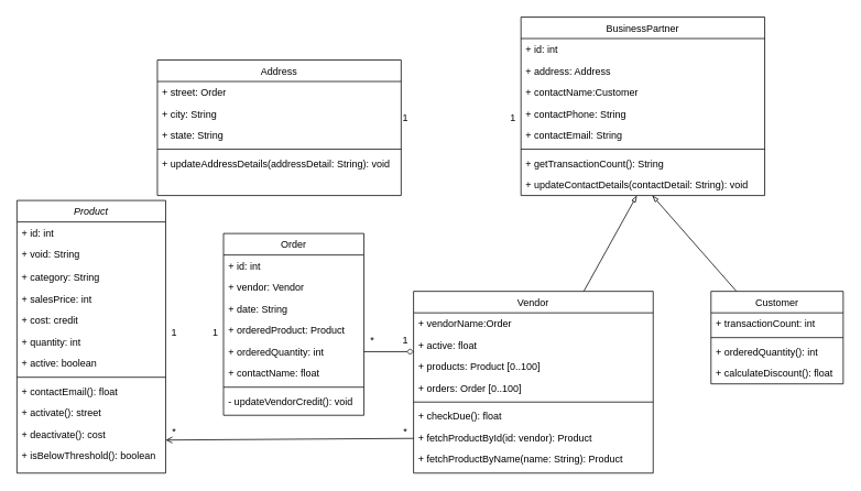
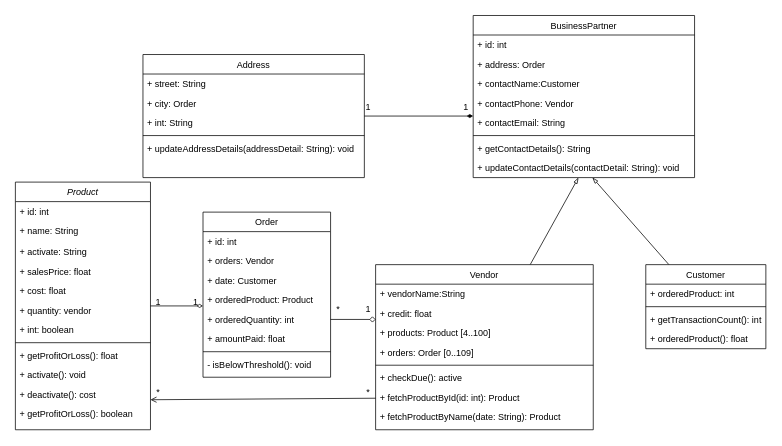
  <mxCell id="0" />
  <mxCell id="1" parent="0" />
+ <mxCell id="2" style="edgeStyle=none;rounded=0;jumpSize=6;orthogonalLoop=1;jettySize=auto;html=1;entryX=0;entryY=-0.192;entryDx=0;entryDy=0;entryPerimeter=0;endArrow=diamondThin;endFill=0;" parent="1" source="3" target="21" edge="1"><mxGeometry relative="1" as="geometry" /></mxCell>
  <mxCell id="3" value="Product" style="swimlane;fontStyle=2;align=center;verticalAlign=top;childLayout=stackLayout;horizontal=1;startSize=26;horizontalStack=0;resizeParent=1;resizeLast=0;collapsible=1;marginBottom=0;rounded=0;shadow=0;strokeWidth=1;" parent="1" vertex="1"><mxGeometry x="20" y="242" width="180" height="330" as="geometry"><mxRectangle x="230" y="140" width="160" height="26" as="alternateBounds" /></mxGeometry></mxCell>
  <mxCell id="4" value="+ id: int" style="text;align=left;verticalAlign=top;spacingLeft=4;spacingRight=4;overflow=hidden;rotatable=0;points=[[0,0.5],[1,0.5]];portConstraint=eastwest;" parent="3" vertex="1"><mxGeometry y="26" width="180" height="26" as="geometry" /></mxCell>
- <mxCell id="5" value="+ void: String" style="text;align=left;verticalAlign=top;spacingLeft=4;spacingRight=4;overflow=hidden;rotatable=0;points=[[0,0.5],[1,0.5]];portConstraint=eastwest;" parent="3" vertex="1"><mxGeometry y="52" width="180" height="28" as="geometry" /></mxCell>
- <mxCell id="6" value="+ category: String" style="text;align=left;verticalAlign=top;spacingLeft=4;spacingRight=4;overflow=hidden;rotatable=0;points=[[0,0.5],[1,0.5]];portConstraint=eastwest;" parent="3" vertex="1"><mxGeometry y="80" width="180" height="26" as="geometry" /></mxCell>
- <mxCell id="7" value="+ salesPrice: int" style="text;align=left;verticalAlign=top;spacingLeft=4;spacingRight=4;overflow=hidden;rotatable=0;points=[[0,0.5],[1,0.5]];portConstraint=eastwest;" parent="3" vertex="1"><mxGeometry y="106" width="180" height="26" as="geometry" /></mxCell>
- <mxCell id="8" value="+ cost: credit" style="text;align=left;verticalAlign=top;spacingLeft=4;spacingRight=4;overflow=hidden;rotatable=0;points=[[0,0.5],[1,0.5]];portConstraint=eastwest;" parent="3" vertex="1"><mxGeometry y="132" width="180" height="26" as="geometry" /></mxCell>
- <mxCell id="9" value="+ quantity: int" style="text;align=left;verticalAlign=top;spacingLeft=4;spacingRight=4;overflow=hidden;rotatable=0;points=[[0,0.5],[1,0.5]];portConstraint=eastwest;" parent="3" vertex="1"><mxGeometry y="158" width="180" height="26" as="geometry" /></mxCell>
- <mxCell id="10" value="+ active: boolean" style="text;align=left;verticalAlign=top;spacingLeft=4;spacingRight=4;overflow=hidden;rotatable=0;points=[[0,0.5],[1,0.5]];portConstraint=eastwest;" parent="3" vertex="1"><mxGeometry y="184" width="180" height="26" as="geometry" /></mxCell>
+ <mxCell id="5" value="+ name: String" style="text;align=left;verticalAlign=top;spacingLeft=4;spacingRight=4;overflow=hidden;rotatable=0;points=[[0,0.5],[1,0.5]];portConstraint=eastwest;" parent="3" vertex="1"><mxGeometry y="52" width="180" height="28" as="geometry" /></mxCell>
+ <mxCell id="6" value="+ activate: String" style="text;align=left;verticalAlign=top;spacingLeft=4;spacingRight=4;overflow=hidden;rotatable=0;points=[[0,0.5],[1,0.5]];portConstraint=eastwest;" parent="3" vertex="1"><mxGeometry y="80" width="180" height="26" as="geometry" /></mxCell>
+ <mxCell id="7" value="+ salesPrice: float" style="text;align=left;verticalAlign=top;spacingLeft=4;spacingRight=4;overflow=hidden;rotatable=0;points=[[0,0.5],[1,0.5]];portConstraint=eastwest;" parent="3" vertex="1"><mxGeometry y="106" width="180" height="26" as="geometry" /></mxCell>
+ <mxCell id="8" value="+ cost: float" style="text;align=left;verticalAlign=top;spacingLeft=4;spacingRight=4;overflow=hidden;rotatable=0;points=[[0,0.5],[1,0.5]];portConstraint=eastwest;" parent="3" vertex="1"><mxGeometry y="132" width="180" height="26" as="geometry" /></mxCell>
+ <mxCell id="9" value="+ quantity: vendor" style="text;align=left;verticalAlign=top;spacingLeft=4;spacingRight=4;overflow=hidden;rotatable=0;points=[[0,0.5],[1,0.5]];portConstraint=eastwest;" parent="3" vertex="1"><mxGeometry y="158" width="180" height="26" as="geometry" /></mxCell>
+ <mxCell id="10" value="+ int: boolean" style="text;align=left;verticalAlign=top;spacingLeft=4;spacingRight=4;overflow=hidden;rotatable=0;points=[[0,0.5],[1,0.5]];portConstraint=eastwest;" parent="3" vertex="1"><mxGeometry y="184" width="180" height="26" as="geometry" /></mxCell>
  <mxCell id="11" value="" style="line;html=1;strokeWidth=1;align=left;verticalAlign=middle;spacingTop=-1;spacingLeft=3;spacingRight=3;rotatable=0;labelPosition=right;points=[];portConstraint=eastwest;" parent="3" vertex="1"><mxGeometry y="210" width="180" height="8" as="geometry" /></mxCell>
- <mxCell id="12" value="+ contactEmail(): float" style="text;align=left;verticalAlign=top;spacingLeft=4;spacingRight=4;overflow=hidden;rotatable=0;points=[[0,0.5],[1,0.5]];portConstraint=eastwest;" parent="3" vertex="1"><mxGeometry y="218" width="180" height="26" as="geometry" /></mxCell>
- <mxCell id="13" value="+ activate(): street" style="text;align=left;verticalAlign=top;spacingLeft=4;spacingRight=4;overflow=hidden;rotatable=0;points=[[0,0.5],[1,0.5]];portConstraint=eastwest;" parent="3" vertex="1"><mxGeometry y="244" width="180" height="26" as="geometry" /></mxCell>
+ <mxCell id="12" value="+ getProfitOrLoss(): float" style="text;align=left;verticalAlign=top;spacingLeft=4;spacingRight=4;overflow=hidden;rotatable=0;points=[[0,0.5],[1,0.5]];portConstraint=eastwest;" parent="3" vertex="1"><mxGeometry y="218" width="180" height="26" as="geometry" /></mxCell>
+ <mxCell id="13" value="+ activate(): void" style="text;align=left;verticalAlign=top;spacingLeft=4;spacingRight=4;overflow=hidden;rotatable=0;points=[[0,0.5],[1,0.5]];portConstraint=eastwest;" parent="3" vertex="1"><mxGeometry y="244" width="180" height="26" as="geometry" /></mxCell>
  <mxCell id="14" value="+ deactivate(): cost" style="text;align=left;verticalAlign=top;spacingLeft=4;spacingRight=4;overflow=hidden;rotatable=0;points=[[0,0.5],[1,0.5]];portConstraint=eastwest;" parent="3" vertex="1"><mxGeometry y="270" width="180" height="26" as="geometry" /></mxCell>
- <mxCell id="15" value="+ isBelowThreshold(): boolean" style="text;align=left;verticalAlign=top;spacingLeft=4;spacingRight=4;overflow=hidden;rotatable=0;points=[[0,0.5],[1,0.5]];portConstraint=eastwest;" parent="3" vertex="1"><mxGeometry y="296" width="180" height="26" as="geometry" /></mxCell>
+ <mxCell id="15" value="+ getProfitOrLoss(): boolean" style="text;align=left;verticalAlign=top;spacingLeft=4;spacingRight=4;overflow=hidden;rotatable=0;points=[[0,0.5],[1,0.5]];portConstraint=eastwest;" parent="3" vertex="1"><mxGeometry y="296" width="180" height="26" as="geometry" /></mxCell>
  <mxCell id="16" value="Order" style="swimlane;fontStyle=0;align=center;verticalAlign=top;childLayout=stackLayout;horizontal=1;startSize=26;horizontalStack=0;resizeParent=1;resizeLast=0;collapsible=1;marginBottom=0;rounded=0;shadow=0;strokeWidth=1;" parent="1" vertex="1"><mxGeometry x="270" y="282" width="170" height="220" as="geometry"><mxRectangle x="550" y="140" width="160" height="26" as="alternateBounds" /></mxGeometry></mxCell>
  <mxCell id="17" value="+ id: int" style="text;align=left;verticalAlign=top;spacingLeft=4;spacingRight=4;overflow=hidden;rotatable=0;points=[[0,0.5],[1,0.5]];portConstraint=eastwest;" parent="16" vertex="1"><mxGeometry y="26" width="170" height="26" as="geometry" /></mxCell>
- <mxCell id="18" value="+ vendor: Vendor" style="text;align=left;verticalAlign=top;spacingLeft=4;spacingRight=4;overflow=hidden;rotatable=0;points=[[0,0.5],[1,0.5]];portConstraint=eastwest;rounded=0;shadow=0;html=0;" parent="16" vertex="1"><mxGeometry y="52" width="170" height="26" as="geometry" /></mxCell>
- <mxCell id="19" value="+ date: String" style="text;align=left;verticalAlign=top;spacingLeft=4;spacingRight=4;overflow=hidden;rotatable=0;points=[[0,0.5],[1,0.5]];portConstraint=eastwest;rounded=0;shadow=0;html=0;" parent="16" vertex="1"><mxGeometry y="78" width="170" height="26" as="geometry" /></mxCell>
+ <mxCell id="18" value="+ orders: Vendor" style="text;align=left;verticalAlign=top;spacingLeft=4;spacingRight=4;overflow=hidden;rotatable=0;points=[[0,0.5],[1,0.5]];portConstraint=eastwest;rounded=0;shadow=0;html=0;" parent="16" vertex="1"><mxGeometry y="52" width="170" height="26" as="geometry" /></mxCell>
+ <mxCell id="19" value="+ date: Customer" style="text;align=left;verticalAlign=top;spacingLeft=4;spacingRight=4;overflow=hidden;rotatable=0;points=[[0,0.5],[1,0.5]];portConstraint=eastwest;rounded=0;shadow=0;html=0;" parent="16" vertex="1"><mxGeometry y="78" width="170" height="26" as="geometry" /></mxCell>
  <mxCell id="20" value="+ orderedProduct: Product" style="text;align=left;verticalAlign=top;spacingLeft=4;spacingRight=4;overflow=hidden;rotatable=0;points=[[0,0.5],[1,0.5]];portConstraint=eastwest;rounded=0;shadow=0;html=0;" parent="16" vertex="1"><mxGeometry y="104" width="170" height="26" as="geometry" /></mxCell>
  <mxCell id="21" value="+ orderedQuantity: int" style="text;align=left;verticalAlign=top;spacingLeft=4;spacingRight=4;overflow=hidden;rotatable=0;points=[[0,0.5],[1,0.5]];portConstraint=eastwest;rounded=0;shadow=0;html=0;" parent="16" vertex="1"><mxGeometry y="130" width="170" height="26" as="geometry" /></mxCell>
- <mxCell id="22" value="+ contactName: float" style="text;align=left;verticalAlign=top;spacingLeft=4;spacingRight=4;overflow=hidden;rotatable=0;points=[[0,0.5],[1,0.5]];portConstraint=eastwest;rounded=0;shadow=0;html=0;" parent="16" vertex="1"><mxGeometry y="156" width="170" height="26" as="geometry" /></mxCell>
+ <mxCell id="22" value="+ amountPaid: float" style="text;align=left;verticalAlign=top;spacingLeft=4;spacingRight=4;overflow=hidden;rotatable=0;points=[[0,0.5],[1,0.5]];portConstraint=eastwest;rounded=0;shadow=0;html=0;" parent="16" vertex="1"><mxGeometry y="156" width="170" height="26" as="geometry" /></mxCell>
  <mxCell id="23" value="" style="line;html=1;strokeWidth=1;align=left;verticalAlign=middle;spacingTop=-1;spacingLeft=3;spacingRight=3;rotatable=0;labelPosition=right;points=[];portConstraint=eastwest;" parent="16" vertex="1"><mxGeometry y="182" width="170" height="8" as="geometry" /></mxCell>
- <mxCell id="24" value="- updateVendorCredit(): void" style="text;align=left;verticalAlign=top;spacingLeft=4;spacingRight=4;overflow=hidden;rotatable=0;points=[[0,0.5],[1,0.5]];portConstraint=eastwest;" parent="16" vertex="1"><mxGeometry y="190" width="170" height="26" as="geometry" /></mxCell>
+ <mxCell id="24" value="- isBelowThreshold(): void" style="text;align=left;verticalAlign=top;spacingLeft=4;spacingRight=4;overflow=hidden;rotatable=0;points=[[0,0.5],[1,0.5]];portConstraint=eastwest;" parent="16" vertex="1"><mxGeometry y="190" width="170" height="26" as="geometry" /></mxCell>
  <mxCell id="25" style="edgeStyle=none;rounded=0;jumpSize=6;orthogonalLoop=1;jettySize=auto;html=1;endArrow=blockThin;endFill=0;" parent="1" source="26" target="57" edge="1"><mxGeometry relative="1" as="geometry" /></mxCell>
  <mxCell id="26" value="Customer" style="swimlane;fontStyle=0;align=center;verticalAlign=top;childLayout=stackLayout;horizontal=1;startSize=26;horizontalStack=0;resizeParent=1;resizeLast=0;collapsible=1;marginBottom=0;rounded=0;shadow=0;strokeWidth=1;" parent="1" vertex="1"><mxGeometry x="860" y="352" width="160" height="112" as="geometry"><mxRectangle x="550" y="140" width="160" height="26" as="alternateBounds" /></mxGeometry></mxCell>
- <mxCell id="27" value="+ transactionCount: int" style="text;align=left;verticalAlign=top;spacingLeft=4;spacingRight=4;overflow=hidden;rotatable=0;points=[[0,0.5],[1,0.5]];portConstraint=eastwest;rounded=0;shadow=0;html=0;" parent="26" vertex="1"><mxGeometry y="26" width="160" height="26" as="geometry" /></mxCell>
+ <mxCell id="27" value="+ orderedProduct: int" style="text;align=left;verticalAlign=top;spacingLeft=4;spacingRight=4;overflow=hidden;rotatable=0;points=[[0,0.5],[1,0.5]];portConstraint=eastwest;rounded=0;shadow=0;html=0;" parent="26" vertex="1"><mxGeometry y="26" width="160" height="26" as="geometry" /></mxCell>
  <mxCell id="28" value="" style="line;html=1;strokeWidth=1;align=left;verticalAlign=middle;spacingTop=-1;spacingLeft=3;spacingRight=3;rotatable=0;labelPosition=right;points=[];portConstraint=eastwest;" parent="26" vertex="1"><mxGeometry y="52" width="160" height="8" as="geometry" /></mxCell>
- <mxCell id="29" value="+ orderedQuantity(): int" style="text;align=left;verticalAlign=top;spacingLeft=4;spacingRight=4;overflow=hidden;rotatable=0;points=[[0,0.5],[1,0.5]];portConstraint=eastwest;" parent="26" vertex="1"><mxGeometry y="60" width="160" height="26" as="geometry" /></mxCell>
- <mxCell id="30" value="+ calculateDiscount(): float" style="text;align=left;verticalAlign=top;spacingLeft=4;spacingRight=4;overflow=hidden;rotatable=0;points=[[0,0.5],[1,0.5]];portConstraint=eastwest;" parent="26" vertex="1"><mxGeometry y="86" width="160" height="26" as="geometry" /></mxCell>
+ <mxCell id="29" value="+ getTransactionCount(): int" style="text;align=left;verticalAlign=top;spacingLeft=4;spacingRight=4;overflow=hidden;rotatable=0;points=[[0,0.5],[1,0.5]];portConstraint=eastwest;" parent="26" vertex="1"><mxGeometry y="60" width="160" height="26" as="geometry" /></mxCell>
+ <mxCell id="30" value="+ orderedProduct(): float" style="text;align=left;verticalAlign=top;spacingLeft=4;spacingRight=4;overflow=hidden;rotatable=0;points=[[0,0.5],[1,0.5]];portConstraint=eastwest;" parent="26" vertex="1"><mxGeometry y="86" width="160" height="26" as="geometry" /></mxCell>
  <mxCell id="31" style="edgeStyle=none;rounded=0;jumpSize=6;orthogonalLoop=1;jettySize=auto;html=1;endArrow=blockThin;endFill=0;" parent="1" source="33" target="57" edge="1"><mxGeometry relative="1" as="geometry"><mxPoint x="740" y="242" as="targetPoint" /></mxGeometry></mxCell>
  <mxCell id="32" style="edgeStyle=none;rounded=0;jumpSize=6;orthogonalLoop=1;jettySize=auto;html=1;endArrow=open;endFill=0;" parent="1" source="40" edge="1"><mxGeometry relative="1" as="geometry"><mxPoint x="200" y="532" as="targetPoint" /></mxGeometry></mxCell>
  <mxCell id="33" value="Vendor" style="swimlane;fontStyle=0;align=center;verticalAlign=top;childLayout=stackLayout;horizontal=1;startSize=26;horizontalStack=0;resizeParent=1;resizeLast=0;collapsible=1;marginBottom=0;rounded=0;shadow=0;strokeWidth=1;" parent="1" vertex="1"><mxGeometry x="500" y="352" width="290" height="220" as="geometry"><mxRectangle x="550" y="140" width="160" height="26" as="alternateBounds" /></mxGeometry></mxCell>
- <mxCell id="34" value="+ vendorName:Order" style="text;align=left;verticalAlign=top;spacingLeft=4;spacingRight=4;overflow=hidden;rotatable=0;points=[[0,0.5],[1,0.5]];portConstraint=eastwest;rounded=0;shadow=0;html=0;" parent="33" vertex="1"><mxGeometry y="26" width="290" height="26" as="geometry" /></mxCell>
- <mxCell id="35" value="+ active: float" style="text;align=left;verticalAlign=top;spacingLeft=4;spacingRight=4;overflow=hidden;rotatable=0;points=[[0,0.5],[1,0.5]];portConstraint=eastwest;rounded=0;shadow=0;html=0;" parent="33" vertex="1"><mxGeometry y="52" width="290" height="26" as="geometry" /></mxCell>
- <mxCell id="36" value="+ products: Product [0..100]" style="text;align=left;verticalAlign=top;spacingLeft=4;spacingRight=4;overflow=hidden;rotatable=0;points=[[0,0.5],[1,0.5]];portConstraint=eastwest;rounded=0;shadow=0;html=0;" parent="33" vertex="1"><mxGeometry y="78" width="290" height="26" as="geometry" /></mxCell>
- <mxCell id="37" value="+ orders: Order [0..100]" style="text;align=left;verticalAlign=top;spacingLeft=4;spacingRight=4;overflow=hidden;rotatable=0;points=[[0,0.5],[1,0.5]];portConstraint=eastwest;rounded=0;shadow=0;html=0;" parent="33" vertex="1"><mxGeometry y="104" width="290" height="26" as="geometry" /></mxCell>
+ <mxCell id="34" value="+ vendorName:String" style="text;align=left;verticalAlign=top;spacingLeft=4;spacingRight=4;overflow=hidden;rotatable=0;points=[[0,0.5],[1,0.5]];portConstraint=eastwest;rounded=0;shadow=0;html=0;" parent="33" vertex="1"><mxGeometry y="26" width="290" height="26" as="geometry" /></mxCell>
+ <mxCell id="35" value="+ credit: float" style="text;align=left;verticalAlign=top;spacingLeft=4;spacingRight=4;overflow=hidden;rotatable=0;points=[[0,0.5],[1,0.5]];portConstraint=eastwest;rounded=0;shadow=0;html=0;" parent="33" vertex="1"><mxGeometry y="52" width="290" height="26" as="geometry" /></mxCell>
+ <mxCell id="36" value="+ products: Product [4..100]" style="text;align=left;verticalAlign=top;spacingLeft=4;spacingRight=4;overflow=hidden;rotatable=0;points=[[0,0.5],[1,0.5]];portConstraint=eastwest;rounded=0;shadow=0;html=0;" parent="33" vertex="1"><mxGeometry y="78" width="290" height="26" as="geometry" /></mxCell>
+ <mxCell id="37" value="+ orders: Order [0..109]" style="text;align=left;verticalAlign=top;spacingLeft=4;spacingRight=4;overflow=hidden;rotatable=0;points=[[0,0.5],[1,0.5]];portConstraint=eastwest;rounded=0;shadow=0;html=0;" parent="33" vertex="1"><mxGeometry y="104" width="290" height="26" as="geometry" /></mxCell>
  <mxCell id="38" value="" style="line;html=1;strokeWidth=1;align=left;verticalAlign=middle;spacingTop=-1;spacingLeft=3;spacingRight=3;rotatable=0;labelPosition=right;points=[];portConstraint=eastwest;" parent="33" vertex="1"><mxGeometry y="130" width="290" height="8" as="geometry" /></mxCell>
- <mxCell id="39" value="+ checkDue(): float" style="text;align=left;verticalAlign=top;spacingLeft=4;spacingRight=4;overflow=hidden;rotatable=0;points=[[0,0.5],[1,0.5]];portConstraint=eastwest;" parent="33" vertex="1"><mxGeometry y="138" width="290" height="26" as="geometry" /></mxCell>
- <mxCell id="40" value="+ fetchProductById(id: vendor): Product" style="text;align=left;verticalAlign=top;spacingLeft=4;spacingRight=4;overflow=hidden;rotatable=0;points=[[0,0.5],[1,0.5]];portConstraint=eastwest;" parent="33" vertex="1"><mxGeometry y="164" width="290" height="26" as="geometry" /></mxCell>
- <mxCell id="41" value="+ fetchProductByName(name: String): Product" style="text;align=left;verticalAlign=top;spacingLeft=4;spacingRight=4;overflow=hidden;rotatable=0;points=[[0,0.5],[1,0.5]];portConstraint=eastwest;" parent="33" vertex="1"><mxGeometry y="190" width="290" height="26" as="geometry" /></mxCell>
+ <mxCell id="39" value="+ checkDue(): active" style="text;align=left;verticalAlign=top;spacingLeft=4;spacingRight=4;overflow=hidden;rotatable=0;points=[[0,0.5],[1,0.5]];portConstraint=eastwest;" parent="33" vertex="1"><mxGeometry y="138" width="290" height="26" as="geometry" /></mxCell>
+ <mxCell id="40" value="+ fetchProductById(id: int): Product" style="text;align=left;verticalAlign=top;spacingLeft=4;spacingRight=4;overflow=hidden;rotatable=0;points=[[0,0.5],[1,0.5]];portConstraint=eastwest;" parent="33" vertex="1"><mxGeometry y="164" width="290" height="26" as="geometry" /></mxCell>
+ <mxCell id="41" value="+ fetchProductByName(date: String): Product" style="text;align=left;verticalAlign=top;spacingLeft=4;spacingRight=4;overflow=hidden;rotatable=0;points=[[0,0.5],[1,0.5]];portConstraint=eastwest;" parent="33" vertex="1"><mxGeometry y="190" width="290" height="26" as="geometry" /></mxCell>
+ <mxCell id="42" style="edgeStyle=orthogonalEdgeStyle;rounded=0;orthogonalLoop=1;jettySize=auto;html=1;entryX=0;entryY=0.154;entryDx=0;entryDy=0;entryPerimeter=0;endArrow=diamondThin;endFill=1;jumpSize=6;" parent="1" source="43" target="54" edge="1"><mxGeometry relative="1" as="geometry" /></mxCell>
  <mxCell id="43" value="Address" style="swimlane;fontStyle=0;align=center;verticalAlign=top;childLayout=stackLayout;horizontal=1;startSize=26;horizontalStack=0;resizeParent=1;resizeLast=0;collapsible=1;marginBottom=0;rounded=0;shadow=0;strokeWidth=1;" parent="1" vertex="1"><mxGeometry x="190" y="72" width="295" height="164" as="geometry"><mxRectangle x="130" y="380" width="160" height="26" as="alternateBounds" /></mxGeometry></mxCell>
- <mxCell id="44" value="+ street: Order" style="text;align=left;verticalAlign=top;spacingLeft=4;spacingRight=4;overflow=hidden;rotatable=0;points=[[0,0.5],[1,0.5]];portConstraint=eastwest;" parent="43" vertex="1"><mxGeometry y="26" width="295" height="26" as="geometry" /></mxCell>
- <mxCell id="45" value="+ city: String" style="text;align=left;verticalAlign=top;spacingLeft=4;spacingRight=4;overflow=hidden;rotatable=0;points=[[0,0.5],[1,0.5]];portConstraint=eastwest;" parent="43" vertex="1"><mxGeometry y="52" width="295" height="26" as="geometry" /></mxCell>
- <mxCell id="46" value="+ state: String" style="text;align=left;verticalAlign=top;spacingLeft=4;spacingRight=4;overflow=hidden;rotatable=0;points=[[0,0.5],[1,0.5]];portConstraint=eastwest;" parent="43" vertex="1"><mxGeometry y="78" width="295" height="26" as="geometry" /></mxCell>
+ <mxCell id="44" value="+ street: String" style="text;align=left;verticalAlign=top;spacingLeft=4;spacingRight=4;overflow=hidden;rotatable=0;points=[[0,0.5],[1,0.5]];portConstraint=eastwest;" parent="43" vertex="1"><mxGeometry y="26" width="295" height="26" as="geometry" /></mxCell>
+ <mxCell id="45" value="+ city: Order" style="text;align=left;verticalAlign=top;spacingLeft=4;spacingRight=4;overflow=hidden;rotatable=0;points=[[0,0.5],[1,0.5]];portConstraint=eastwest;" parent="43" vertex="1"><mxGeometry y="52" width="295" height="26" as="geometry" /></mxCell>
+ <mxCell id="46" value="+ int: String" style="text;align=left;verticalAlign=top;spacingLeft=4;spacingRight=4;overflow=hidden;rotatable=0;points=[[0,0.5],[1,0.5]];portConstraint=eastwest;" parent="43" vertex="1"><mxGeometry y="78" width="295" height="26" as="geometry" /></mxCell>
  <mxCell id="47" value="" style="line;html=1;strokeWidth=1;align=left;verticalAlign=middle;spacingTop=-1;spacingLeft=3;spacingRight=3;rotatable=0;labelPosition=right;points=[];portConstraint=eastwest;" parent="43" vertex="1"><mxGeometry y="104" width="295" height="8" as="geometry" /></mxCell>
  <mxCell id="48" value="+ updateAddressDetails(addressDetail: String): void" style="text;align=left;verticalAlign=top;spacingLeft=4;spacingRight=4;overflow=hidden;rotatable=0;points=[[0,0.5],[1,0.5]];portConstraint=eastwest;" parent="43" vertex="1"><mxGeometry y="112" width="295" height="26" as="geometry" /></mxCell>
  <mxCell id="49" value="BusinessPartner" style="swimlane;fontStyle=0;align=center;verticalAlign=top;childLayout=stackLayout;horizontal=1;startSize=26;horizontalStack=0;resizeParent=1;resizeLast=0;collapsible=1;marginBottom=0;rounded=0;shadow=0;strokeWidth=1;" parent="1" vertex="1"><mxGeometry x="630" y="20" width="295" height="216" as="geometry"><mxRectangle x="130" y="380" width="160" height="26" as="alternateBounds" /></mxGeometry></mxCell>
  <mxCell id="50" value="+ id: int" style="text;align=left;verticalAlign=top;spacingLeft=4;spacingRight=4;overflow=hidden;rotatable=0;points=[[0,0.5],[1,0.5]];portConstraint=eastwest;" parent="49" vertex="1"><mxGeometry y="26" width="295" height="26" as="geometry" /></mxCell>
- <mxCell id="51" value="+ address: Address" style="text;align=left;verticalAlign=top;spacingLeft=4;spacingRight=4;overflow=hidden;rotatable=0;points=[[0,0.5],[1,0.5]];portConstraint=eastwest;" parent="49" vertex="1"><mxGeometry y="52" width="295" height="26" as="geometry" /></mxCell>
+ <mxCell id="51" value="+ address: Order" style="text;align=left;verticalAlign=top;spacingLeft=4;spacingRight=4;overflow=hidden;rotatable=0;points=[[0,0.5],[1,0.5]];portConstraint=eastwest;" parent="49" vertex="1"><mxGeometry y="52" width="295" height="26" as="geometry" /></mxCell>
  <mxCell id="52" value="+ contactName:Customer" style="text;align=left;verticalAlign=top;spacingLeft=4;spacingRight=4;overflow=hidden;rotatable=0;points=[[0,0.5],[1,0.5]];portConstraint=eastwest;" parent="49" vertex="1"><mxGeometry y="78" width="295" height="26" as="geometry" /></mxCell>
- <mxCell id="53" value="+ contactPhone: String" style="text;align=left;verticalAlign=top;spacingLeft=4;spacingRight=4;overflow=hidden;rotatable=0;points=[[0,0.5],[1,0.5]];portConstraint=eastwest;" parent="49" vertex="1"><mxGeometry y="104" width="295" height="26" as="geometry" /></mxCell>
+ <mxCell id="53" value="+ contactPhone: Vendor" style="text;align=left;verticalAlign=top;spacingLeft=4;spacingRight=4;overflow=hidden;rotatable=0;points=[[0,0.5],[1,0.5]];portConstraint=eastwest;" parent="49" vertex="1"><mxGeometry y="104" width="295" height="26" as="geometry" /></mxCell>
  <mxCell id="54" value="+ contactEmail: String" style="text;align=left;verticalAlign=top;spacingLeft=4;spacingRight=4;overflow=hidden;rotatable=0;points=[[0,0.5],[1,0.5]];portConstraint=eastwest;" parent="49" vertex="1"><mxGeometry y="130" width="295" height="26" as="geometry" /></mxCell>
  <mxCell id="55" value="" style="line;html=1;strokeWidth=1;align=left;verticalAlign=middle;spacingTop=-1;spacingLeft=3;spacingRight=3;rotatable=0;labelPosition=right;points=[];portConstraint=eastwest;" parent="49" vertex="1"><mxGeometry y="156" width="295" height="8" as="geometry" /></mxCell>
- <mxCell id="56" value="+ getTransactionCount(): String" style="text;align=left;verticalAlign=top;spacingLeft=4;spacingRight=4;overflow=hidden;rotatable=0;points=[[0,0.5],[1,0.5]];portConstraint=eastwest;" parent="49" vertex="1"><mxGeometry y="164" width="295" height="26" as="geometry" /></mxCell>
+ <mxCell id="56" value="+ getContactDetails(): String" style="text;align=left;verticalAlign=top;spacingLeft=4;spacingRight=4;overflow=hidden;rotatable=0;points=[[0,0.5],[1,0.5]];portConstraint=eastwest;" parent="49" vertex="1"><mxGeometry y="164" width="295" height="26" as="geometry" /></mxCell>
  <mxCell id="57" value="+ updateContactDetails(contactDetail: String): void" style="text;align=left;verticalAlign=top;spacingLeft=4;spacingRight=4;overflow=hidden;rotatable=0;points=[[0,0.5],[1,0.5]];portConstraint=eastwest;" parent="49" vertex="1"><mxGeometry y="190" width="295" height="26" as="geometry" /></mxCell>
  <mxCell id="58" value="1" style="text;html=1;align=center;verticalAlign=middle;resizable=0;points=[];autosize=1;strokeColor=none;fillColor=none;" parent="1" vertex="1"><mxGeometry x="480" y="132" width="20" height="20" as="geometry" /></mxCell>
  <mxCell id="59" value="1" style="text;html=1;align=center;verticalAlign=middle;resizable=0;points=[];autosize=1;strokeColor=none;fillColor=none;" parent="1" vertex="1"><mxGeometry x="610" y="132" width="20" height="20" as="geometry" /></mxCell>
  <mxCell id="60" value="1" style="text;html=1;align=center;verticalAlign=middle;resizable=0;points=[];autosize=1;strokeColor=none;fillColor=none;" parent="1" vertex="1"><mxGeometry x="200" y="392" width="20" height="20" as="geometry" /></mxCell>
  <mxCell id="61" value="1" style="text;html=1;align=center;verticalAlign=middle;resizable=0;points=[];autosize=1;strokeColor=none;fillColor=none;" parent="1" vertex="1"><mxGeometry x="250" y="392" width="20" height="20" as="geometry" /></mxCell>
  <mxCell id="62" style="edgeStyle=none;rounded=0;jumpSize=6;orthogonalLoop=1;jettySize=auto;html=1;entryX=0;entryY=0.808;entryDx=0;entryDy=0;entryPerimeter=0;endArrow=diamond;endFill=0;" parent="1" source="21" target="35" edge="1"><mxGeometry relative="1" as="geometry" /></mxCell>
  <mxCell id="63" value="*" style="text;html=1;align=center;verticalAlign=middle;resizable=0;points=[];autosize=1;strokeColor=none;fillColor=none;" parent="1" vertex="1"><mxGeometry x="440" y="402" width="20" height="20" as="geometry" /></mxCell>
  <mxCell id="64" value="1" style="text;html=1;align=center;verticalAlign=middle;resizable=0;points=[];autosize=1;strokeColor=none;fillColor=none;" parent="1" vertex="1"><mxGeometry x="480" y="402" width="20" height="20" as="geometry" /></mxCell>
  <mxCell id="65" value="*" style="text;html=1;align=center;verticalAlign=middle;resizable=0;points=[];autosize=1;strokeColor=none;fillColor=none;" parent="1" vertex="1"><mxGeometry x="200" y="512" width="20" height="20" as="geometry" /></mxCell>
  <mxCell id="66" value="*" style="text;html=1;align=center;verticalAlign=middle;resizable=0;points=[];autosize=1;strokeColor=none;fillColor=none;" parent="1" vertex="1"><mxGeometry x="480" y="512" width="20" height="20" as="geometry" /></mxCell>
